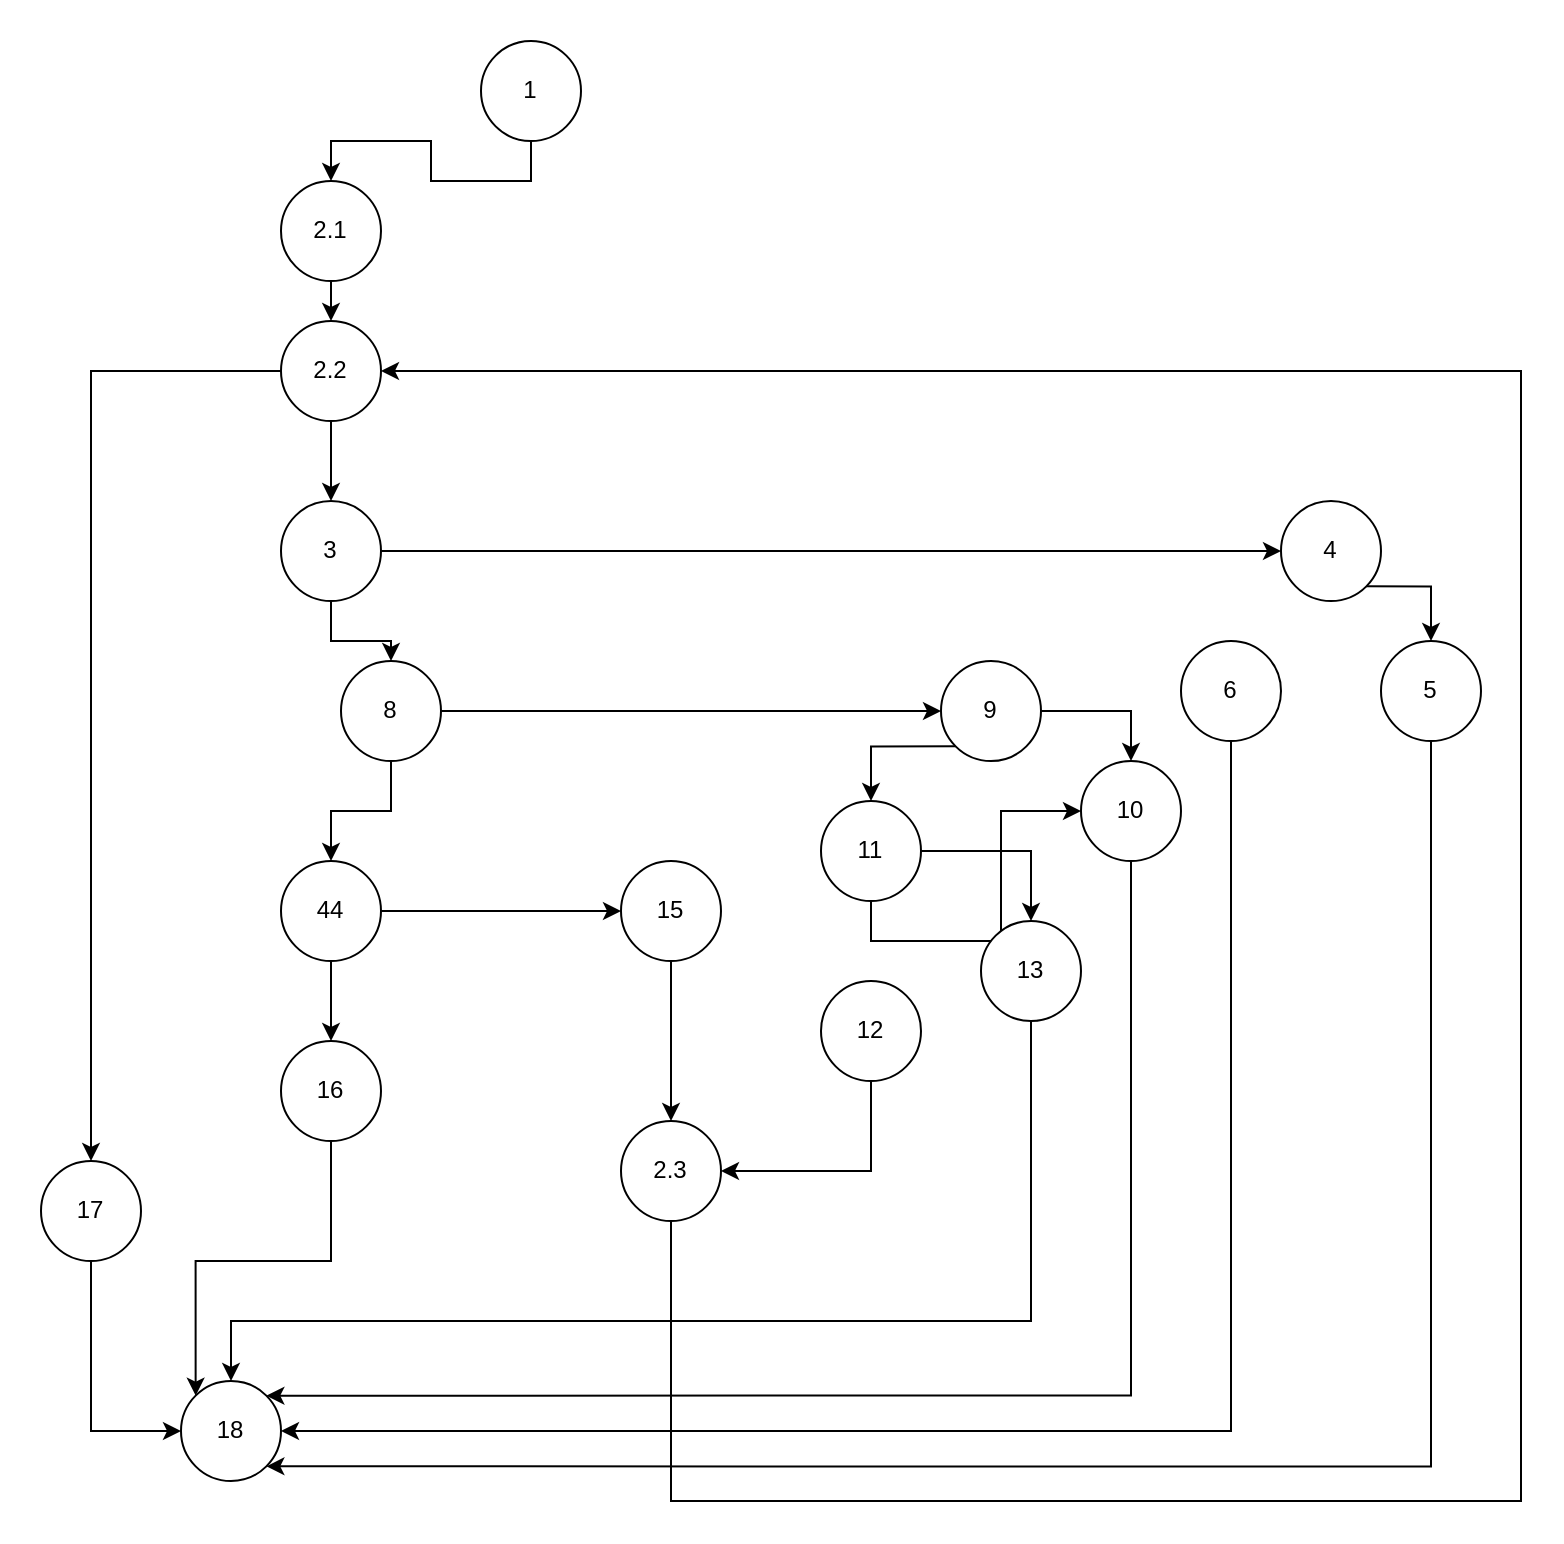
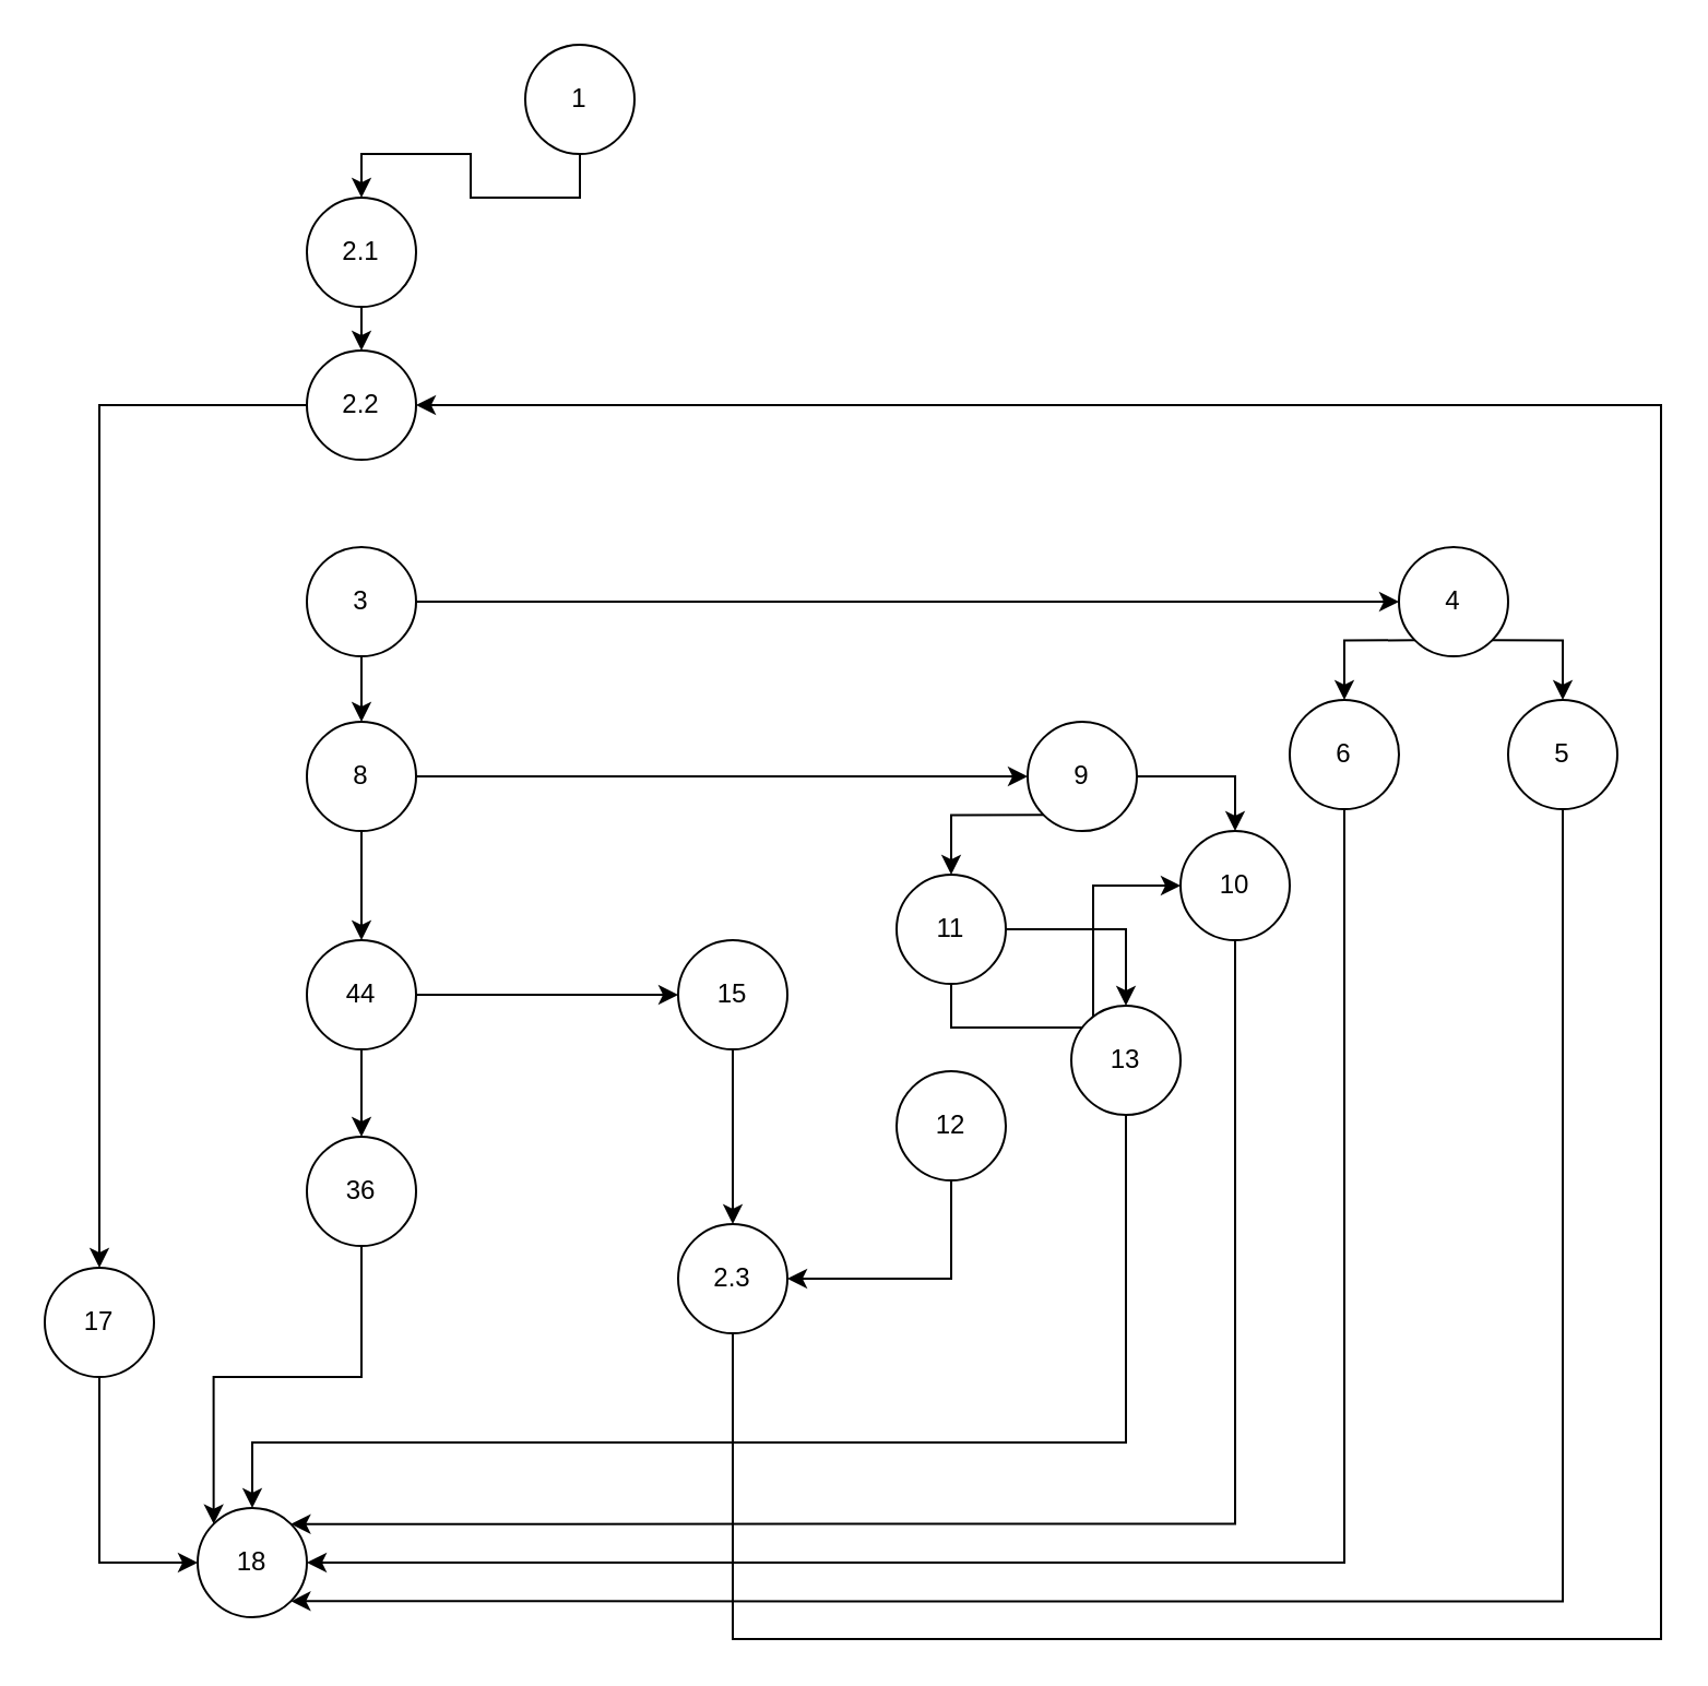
  <mxCell id="0" />
  <mxCell id="1" parent="0" />
  <mxCell id="2" style="edgeStyle=orthogonalEdgeStyle;rounded=0;orthogonalLoop=1;jettySize=auto;html=1;exitX=0.5;exitY=1;exitDx=0;exitDy=0;entryX=0.5;entryY=0;entryDx=0;entryDy=0;" edge="1" parent="1" source="3" target="8"><mxGeometry relative="1" as="geometry" /></mxCell>
  <mxCell id="3" value="2.1" style="ellipse;whiteSpace=wrap;html=1;aspect=fixed;" vertex="1" parent="1"><mxGeometry x="140" y="90" width="50" height="50" as="geometry" /></mxCell>
  <mxCell id="4" style="edgeStyle=orthogonalEdgeStyle;rounded=0;orthogonalLoop=1;jettySize=auto;html=1;exitX=0.5;exitY=1;exitDx=0;exitDy=0;" edge="1" parent="1" source="5" target="3"><mxGeometry relative="1" as="geometry" /></mxCell>
  <mxCell id="5" value="1" style="ellipse;whiteSpace=wrap;html=1;aspect=fixed;" vertex="1" parent="1"><mxGeometry x="240" y="20" width="50" height="50" as="geometry" /></mxCell>
- <mxCell id="6" value="" style="edgeStyle=orthogonalEdgeStyle;rounded=0;orthogonalLoop=1;jettySize=auto;html=1;" edge="1" parent="1" source="8" target="11"><mxGeometry relative="1" as="geometry" /></mxCell>
  <mxCell id="7" value="" style="edgeStyle=orthogonalEdgeStyle;rounded=0;orthogonalLoop=1;jettySize=auto;html=1;" edge="1" parent="1" source="8" target="13"><mxGeometry relative="1" as="geometry" /></mxCell>
  <mxCell id="8" value="2.2" style="ellipse;whiteSpace=wrap;html=1;aspect=fixed;" vertex="1" parent="1"><mxGeometry x="140" y="160" width="50" height="50" as="geometry" /></mxCell>
  <mxCell id="9" value="" style="edgeStyle=orthogonalEdgeStyle;rounded=0;orthogonalLoop=1;jettySize=auto;html=1;" edge="1" parent="1" source="11" target="17"><mxGeometry relative="1" as="geometry" /></mxCell>
  <mxCell id="10" value="" style="edgeStyle=orthogonalEdgeStyle;rounded=0;orthogonalLoop=1;jettySize=auto;html=1;" edge="1" parent="1" source="11" target="20"><mxGeometry relative="1" as="geometry" /></mxCell>
  <mxCell id="11" value="3" style="ellipse;whiteSpace=wrap;html=1;aspect=fixed;" vertex="1" parent="1"><mxGeometry x="140" y="250" width="50" height="50" as="geometry" /></mxCell>
  <mxCell id="12" style="edgeStyle=orthogonalEdgeStyle;rounded=0;orthogonalLoop=1;jettySize=auto;html=1;exitX=0.5;exitY=1;exitDx=0;exitDy=0;entryX=0;entryY=0.5;entryDx=0;entryDy=0;" edge="1" parent="1" source="13" target="14"><mxGeometry relative="1" as="geometry" /></mxCell>
  <mxCell id="13" value="17" style="ellipse;whiteSpace=wrap;html=1;aspect=fixed;" vertex="1" parent="1"><mxGeometry x="20" y="580" width="50" height="50" as="geometry" /></mxCell>
  <mxCell id="14" value="18" style="ellipse;whiteSpace=wrap;html=1;aspect=fixed;" vertex="1" parent="1"><mxGeometry x="90" y="690" width="50" height="50" as="geometry" /></mxCell>
  <mxCell id="15" value="" style="edgeStyle=orthogonalEdgeStyle;rounded=0;orthogonalLoop=1;jettySize=auto;html=1;exitX=1;exitY=1;exitDx=0;exitDy=0;entryX=0.5;entryY=0;entryDx=0;entryDy=0;" edge="1" parent="1" source="17" target="32"><mxGeometry relative="1" as="geometry"><Array as="points"><mxPoint x="715" y="293" /></Array></mxGeometry></mxCell>
+ <mxCell id="16" value="" style="edgeStyle=orthogonalEdgeStyle;rounded=0;orthogonalLoop=1;jettySize=auto;html=1;exitX=0;exitY=1;exitDx=0;exitDy=0;" edge="1" parent="1" source="17" target="34"><mxGeometry relative="1" as="geometry"><Array as="points"><mxPoint x="615" y="293" /></Array></mxGeometry></mxCell>
  <mxCell id="17" value="4" style="ellipse;whiteSpace=wrap;html=1;aspect=fixed;" vertex="1" parent="1"><mxGeometry x="640" y="250" width="50" height="50" as="geometry" /></mxCell>
  <mxCell id="18" value="" style="edgeStyle=orthogonalEdgeStyle;rounded=0;orthogonalLoop=1;jettySize=auto;html=1;" edge="1" parent="1" source="20" target="23"><mxGeometry relative="1" as="geometry" /></mxCell>
  <mxCell id="19" value="" style="edgeStyle=orthogonalEdgeStyle;rounded=0;orthogonalLoop=1;jettySize=auto;html=1;" edge="1" parent="1" source="20" target="26"><mxGeometry relative="1" as="geometry" /></mxCell>
- <mxCell id="20" value="8" style="ellipse;whiteSpace=wrap;html=1;aspect=fixed;" vertex="1" parent="1"><mxGeometry x="170" y="330" width="50" height="50" as="geometry" /></mxCell>
+ <mxCell id="20" value="8" style="ellipse;whiteSpace=wrap;html=1;aspect=fixed;" vertex="1" parent="1"><mxGeometry x="140" y="330" width="50" height="50" as="geometry" /></mxCell>
  <mxCell id="21" value="" style="edgeStyle=orthogonalEdgeStyle;rounded=0;orthogonalLoop=1;jettySize=auto;html=1;entryX=0.5;entryY=0;entryDx=0;entryDy=0;entryPerimeter=0;" edge="1" parent="1" source="23" target="36"><mxGeometry relative="1" as="geometry" /></mxCell>
  <mxCell id="22" value="" style="edgeStyle=orthogonalEdgeStyle;rounded=0;orthogonalLoop=1;jettySize=auto;html=1;exitX=0;exitY=1;exitDx=0;exitDy=0;" edge="1" parent="1" source="23" target="39"><mxGeometry relative="1" as="geometry" /></mxCell>
  <mxCell id="23" value="9" style="ellipse;whiteSpace=wrap;html=1;aspect=fixed;" vertex="1" parent="1"><mxGeometry x="470" y="330" width="50" height="50" as="geometry" /></mxCell>
  <mxCell id="24" value="" style="edgeStyle=orthogonalEdgeStyle;rounded=0;orthogonalLoop=1;jettySize=auto;html=1;" edge="1" parent="1" source="26" target="28"><mxGeometry relative="1" as="geometry" /></mxCell>
  <mxCell id="25" value="" style="edgeStyle=orthogonalEdgeStyle;rounded=0;orthogonalLoop=1;jettySize=auto;html=1;" edge="1" parent="1" source="26" target="30"><mxGeometry relative="1" as="geometry" /></mxCell>
  <mxCell id="26" value="44" style="ellipse;whiteSpace=wrap;html=1;aspect=fixed;" vertex="1" parent="1"><mxGeometry x="140" y="430" width="50" height="50" as="geometry" /></mxCell>
  <mxCell id="27" value="" style="edgeStyle=orthogonalEdgeStyle;rounded=0;orthogonalLoop=1;jettySize=auto;html=1;" edge="1" parent="1" source="28" target="45"><mxGeometry relative="1" as="geometry" /></mxCell>
  <mxCell id="28" value="15" style="ellipse;whiteSpace=wrap;html=1;aspect=fixed;" vertex="1" parent="1"><mxGeometry x="310" y="430" width="50" height="50" as="geometry" /></mxCell>
  <mxCell id="29" style="edgeStyle=orthogonalEdgeStyle;rounded=0;orthogonalLoop=1;jettySize=auto;html=1;exitX=0.5;exitY=1;exitDx=0;exitDy=0;entryX=0;entryY=0;entryDx=0;entryDy=0;" edge="1" parent="1" source="30" target="14"><mxGeometry relative="1" as="geometry"><Array as="points"><mxPoint x="165" y="630" /><mxPoint x="97" y="630" /></Array></mxGeometry></mxCell>
- <mxCell id="30" value="16" style="ellipse;whiteSpace=wrap;html=1;aspect=fixed;" vertex="1" parent="1"><mxGeometry x="140" y="520" width="50" height="50" as="geometry" /></mxCell>
+ <mxCell id="30" value="36" style="ellipse;whiteSpace=wrap;html=1;aspect=fixed;" vertex="1" parent="1"><mxGeometry x="140" y="520" width="50" height="50" as="geometry" /></mxCell>
  <mxCell id="31" style="edgeStyle=orthogonalEdgeStyle;rounded=0;orthogonalLoop=1;jettySize=auto;html=1;exitX=0.5;exitY=1;exitDx=0;exitDy=0;entryX=1;entryY=1;entryDx=0;entryDy=0;" edge="1" parent="1" source="32" target="14"><mxGeometry relative="1" as="geometry"><mxPoint x="440" y="780" as="targetPoint" /><Array as="points"><mxPoint x="715" y="733" /></Array></mxGeometry></mxCell>
  <mxCell id="32" value="5" style="ellipse;whiteSpace=wrap;html=1;aspect=fixed;" vertex="1" parent="1"><mxGeometry x="690" y="320" width="50" height="50" as="geometry" /></mxCell>
  <mxCell id="33" style="edgeStyle=orthogonalEdgeStyle;rounded=0;orthogonalLoop=1;jettySize=auto;html=1;exitX=0.5;exitY=1;exitDx=0;exitDy=0;entryX=1;entryY=0.5;entryDx=0;entryDy=0;" edge="1" parent="1" source="34" target="14"><mxGeometry relative="1" as="geometry" /></mxCell>
  <mxCell id="34" value="6" style="ellipse;whiteSpace=wrap;html=1;aspect=fixed;" vertex="1" parent="1"><mxGeometry x="590" y="320" width="50" height="50" as="geometry" /></mxCell>
  <mxCell id="35" style="edgeStyle=orthogonalEdgeStyle;rounded=0;orthogonalLoop=1;jettySize=auto;html=1;exitX=0.5;exitY=1;exitDx=0;exitDy=0;entryX=1;entryY=0;entryDx=0;entryDy=0;" edge="1" parent="1" source="36" target="14"><mxGeometry relative="1" as="geometry"><Array as="points"><mxPoint x="565" y="697" /></Array></mxGeometry></mxCell>
  <mxCell id="36" value="10" style="ellipse;whiteSpace=wrap;html=1;aspect=fixed;" vertex="1" parent="1"><mxGeometry x="540" y="380" width="50" height="50" as="geometry" /></mxCell>
  <mxCell id="37" value="" style="edgeStyle=orthogonalEdgeStyle;rounded=0;orthogonalLoop=1;jettySize=auto;html=1;" edge="1" parent="1" source="39" target="43"><mxGeometry relative="1" as="geometry" /></mxCell>
  <mxCell id="38" style="edgeStyle=orthogonalEdgeStyle;rounded=0;orthogonalLoop=1;jettySize=auto;html=1;exitX=0.5;exitY=1;exitDx=0;exitDy=0;" edge="1" parent="1" source="39" target="36"><mxGeometry relative="1" as="geometry" /></mxCell>
  <mxCell id="39" value="11" style="ellipse;whiteSpace=wrap;html=1;aspect=fixed;" vertex="1" parent="1"><mxGeometry x="410" y="400" width="50" height="50" as="geometry" /></mxCell>
  <mxCell id="40" style="edgeStyle=orthogonalEdgeStyle;rounded=0;orthogonalLoop=1;jettySize=auto;html=1;exitX=0.5;exitY=1;exitDx=0;exitDy=0;entryX=1;entryY=0.5;entryDx=0;entryDy=0;" edge="1" parent="1" source="41" target="45"><mxGeometry relative="1" as="geometry" /></mxCell>
  <mxCell id="41" value="12" style="ellipse;whiteSpace=wrap;html=1;aspect=fixed;" vertex="1" parent="1"><mxGeometry x="410" y="490" width="50" height="50" as="geometry" /></mxCell>
  <mxCell id="42" style="edgeStyle=orthogonalEdgeStyle;rounded=0;orthogonalLoop=1;jettySize=auto;html=1;exitX=0.5;exitY=1;exitDx=0;exitDy=0;entryX=0.5;entryY=0;entryDx=0;entryDy=0;" edge="1" parent="1" source="43" target="14"><mxGeometry relative="1" as="geometry"><Array as="points"><mxPoint x="515" y="660" /><mxPoint x="115" y="660" /></Array></mxGeometry></mxCell>
  <mxCell id="43" value="13" style="ellipse;whiteSpace=wrap;html=1;aspect=fixed;" vertex="1" parent="1"><mxGeometry x="490" y="460" width="50" height="50" as="geometry" /></mxCell>
  <mxCell id="44" style="edgeStyle=orthogonalEdgeStyle;rounded=0;orthogonalLoop=1;jettySize=auto;html=1;exitX=0.5;exitY=1;exitDx=0;exitDy=0;entryX=1;entryY=0.5;entryDx=0;entryDy=0;" edge="1" parent="1" source="45" target="8"><mxGeometry relative="1" as="geometry"><Array as="points"><mxPoint x="335" y="750" /><mxPoint x="760" y="750" /><mxPoint x="760" y="185" /></Array></mxGeometry></mxCell>
  <mxCell id="45" value="2.3" style="ellipse;whiteSpace=wrap;html=1;aspect=fixed;" vertex="1" parent="1"><mxGeometry x="310" y="560" width="50" height="50" as="geometry" /></mxCell>
